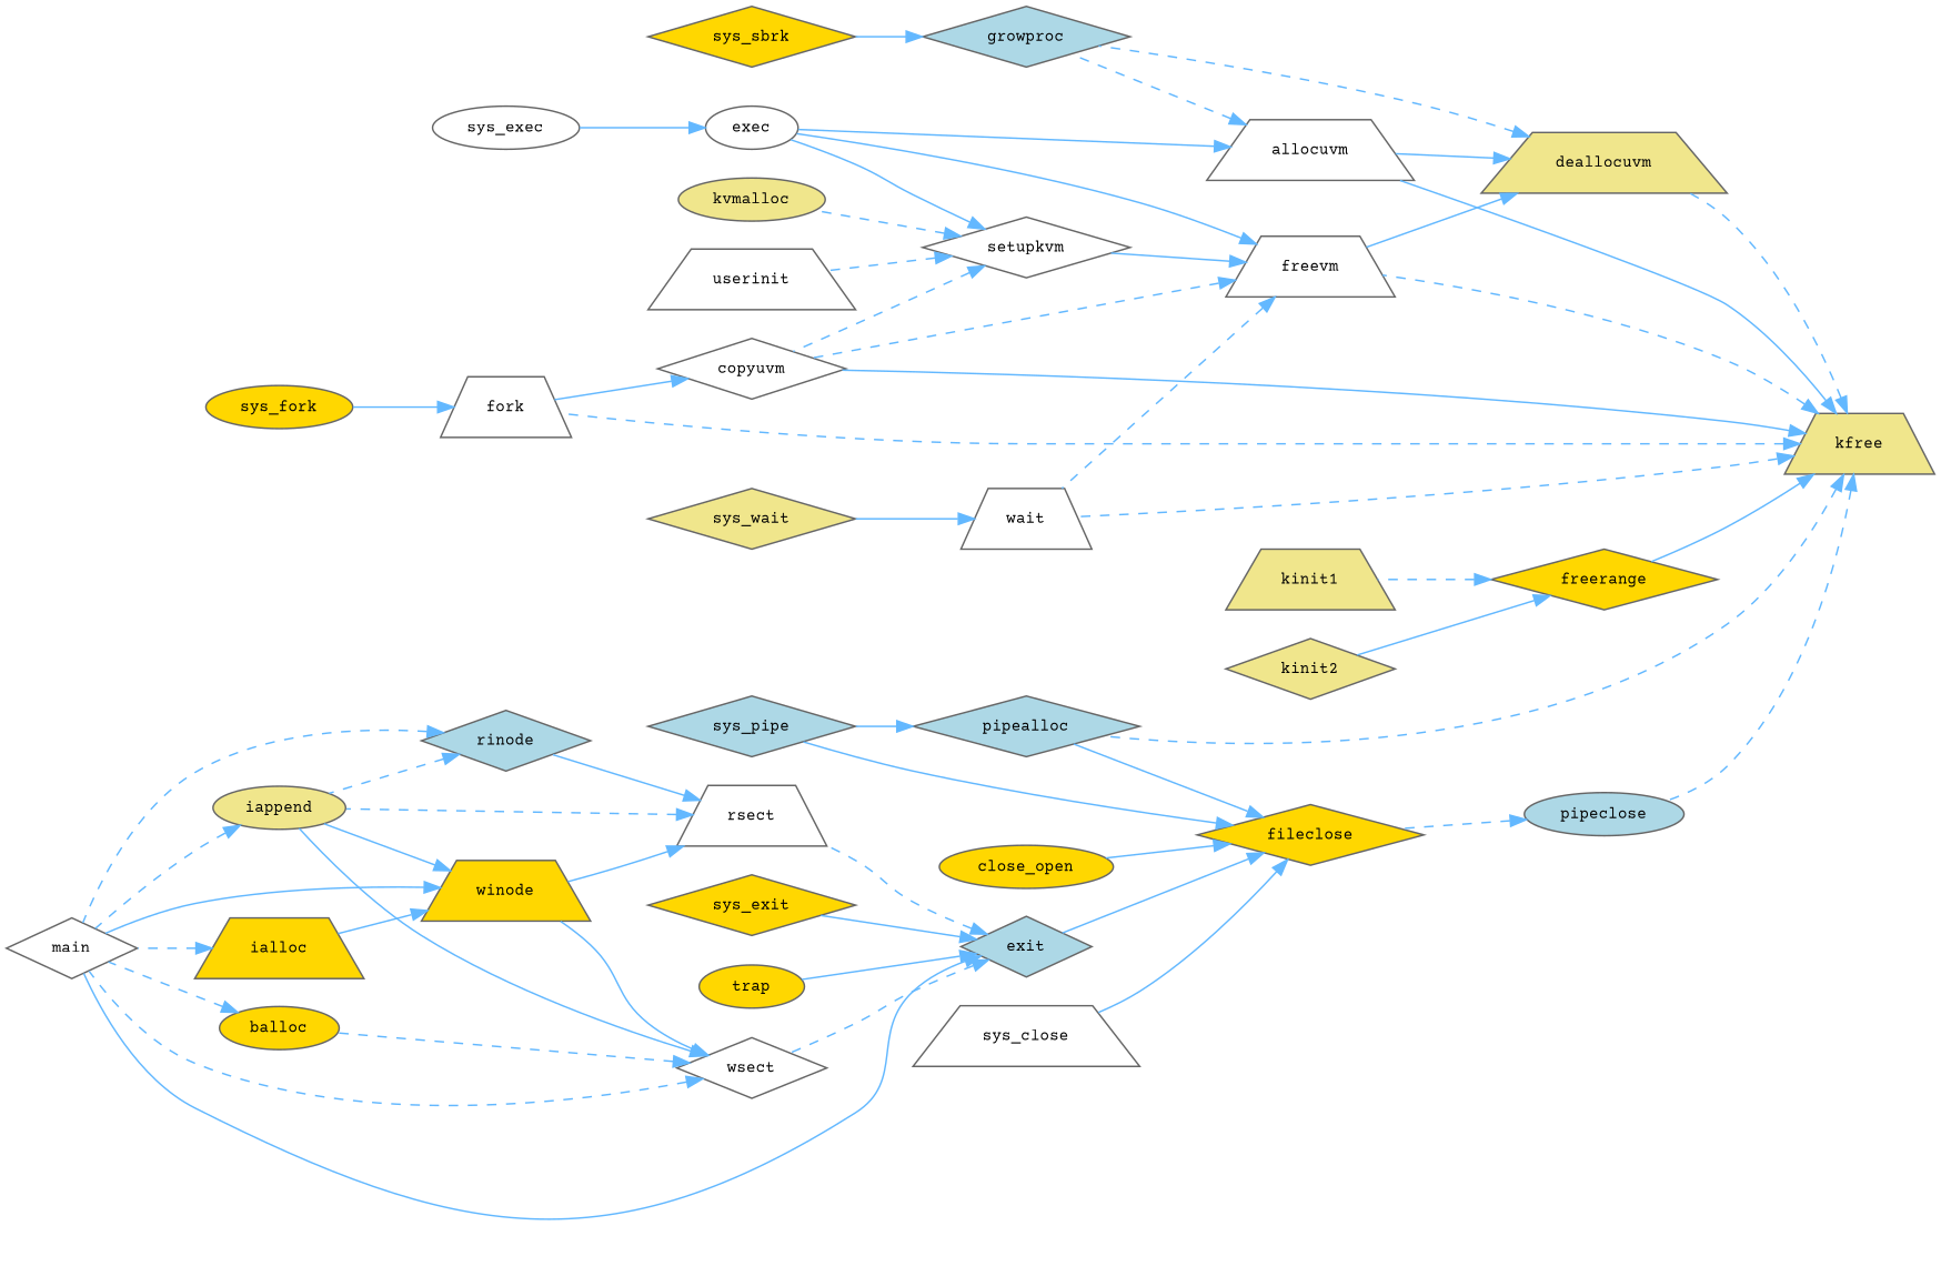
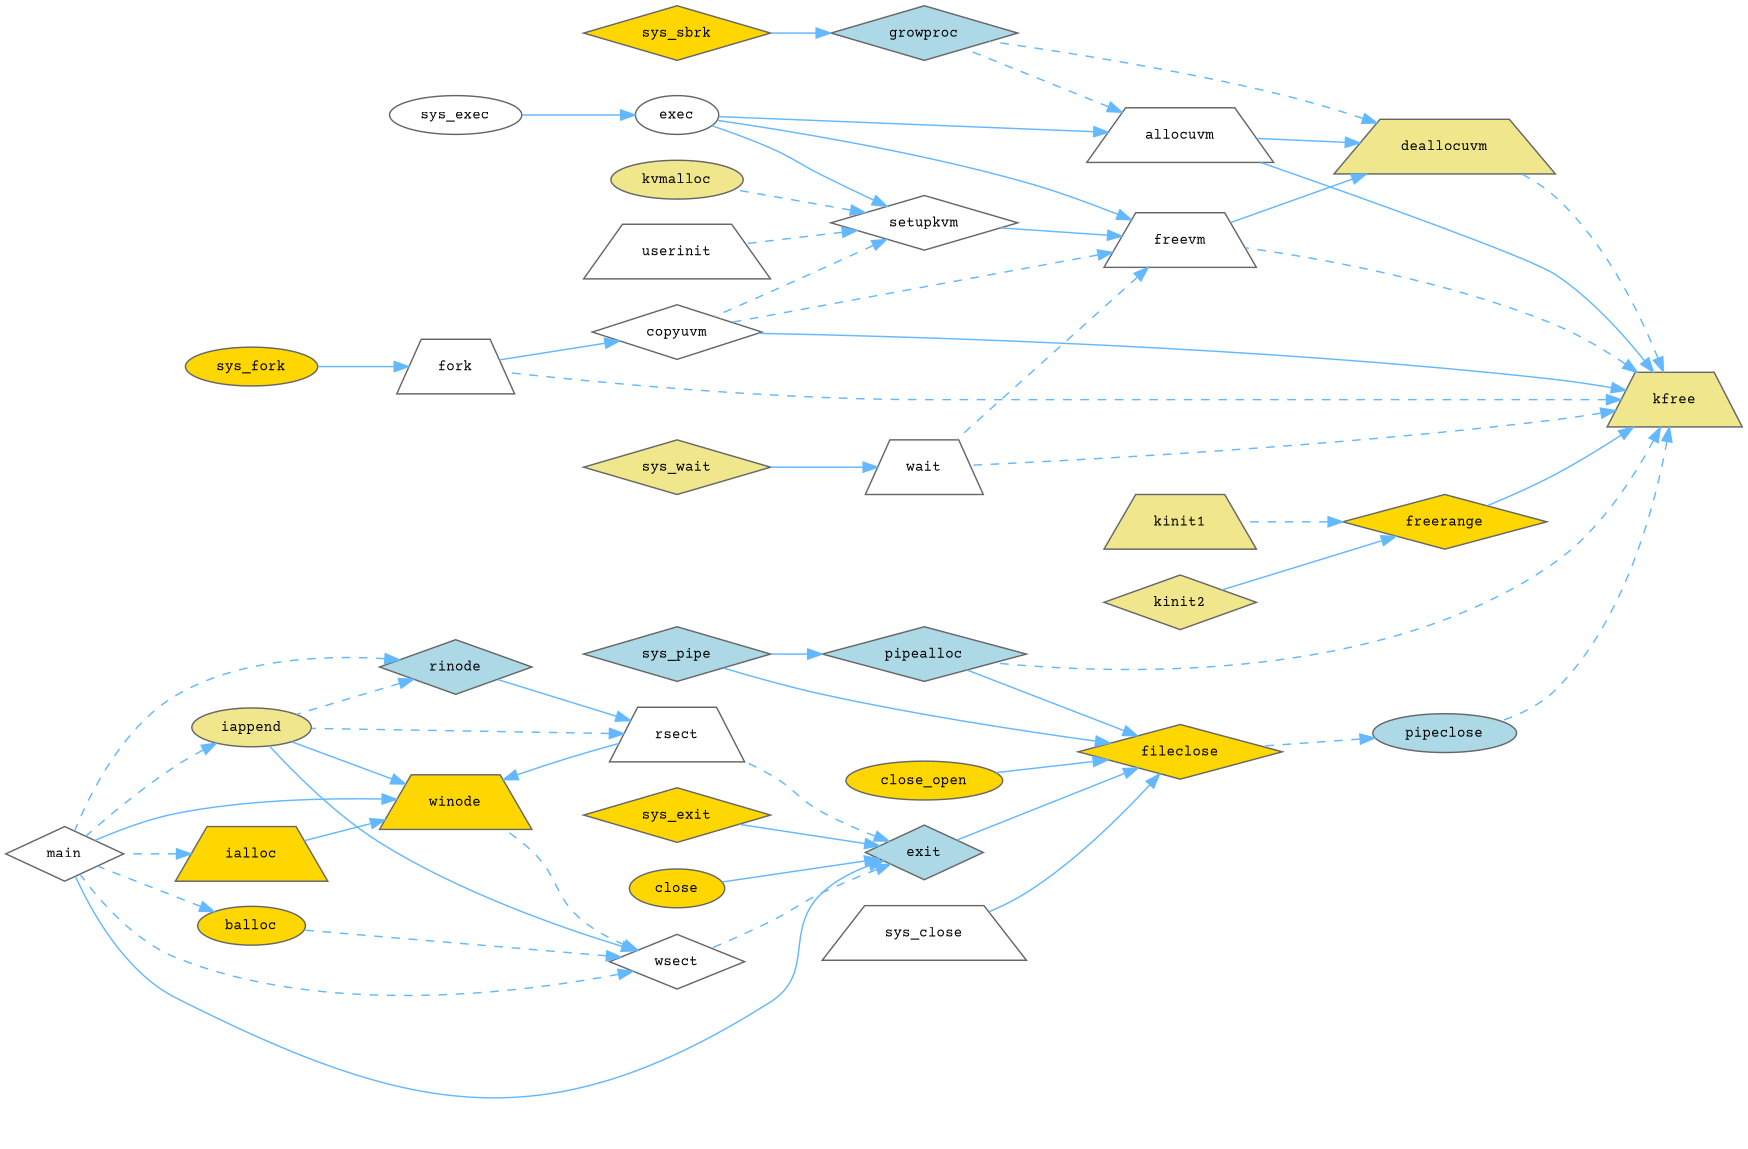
  digraph {
    fontname="Courier Prime"
    rankdir=RL
    node [color=grey40 fillcolor=white fontname="Courier Prime" fontsize=10 shape=diamond style=filled]
    edge [color=steelblue1 dir=back fontname="Courier Prime" fontsize=10 labelfontname=Helvetica labelfontsize=10 style=solid]
    n1 [color=gray40 fillcolor=khaki fontcolor=black height=0.2 label=kfree shape=trapezium width=0.4]
    n2 [height=0.2 label=allocuvm shape=trapezium width=0.4]
    n3 [height=0.2 label=copyuvm width=0.4]
    n4 [height=0.2 label=fork shape=trapezium width=0.4]
    n5 [fillcolor=khaki height=0.2 label=deallocuvm shape=trapezium width=0.4]
    n6 [height=0.2 label=freevm shape=trapezium width=0.4]
    n7 [height=0.2 label=wait shape=trapezium width=0.4]
    n8 [fillcolor=gold height=0.2 label=freerange width=0.4]
    n9 [fillcolor=lightblue height=0.2 label=pipealloc width=0.4]
    n10 [fillcolor=lightblue height=0.2 label=pipeclose shape=ellipse width=0.4]
    n11 [height=0.2 label=exec shape=ellipse width=0.4]
    n12 [fillcolor=lightblue height=0.2 label=growproc width=0.4]
    n13 [fillcolor=gold height=0.2 label=sys_fork shape=ellipse width=0.4]
    n14 [height=0.2 label=setupkvm width=0.4]
    n15 [fillcolor=khaki height=0.2 label=sys_wait width=0.4]
    n16 [fillcolor=khaki height=0.2 label=kinit1 shape=trapezium width=0.4]
    n17 [fillcolor=khaki height=0.2 label=kinit2 width=0.4]
    n18 [fillcolor=lightblue height=0.2 label=sys_pipe width=0.4]
    n19 [fillcolor=gold height=0.2 label=fileclose width=0.4]
    n20 [height=0.2 label=sys_exec shape=ellipse width=0.4]
    n21 [fillcolor=gold height=0.2 label=sys_sbrk width=0.4]
    n22 [fillcolor=khaki height=0.2 label=kvmalloc shape=ellipse width=0.4]
    n23 [height=0.2 label=userinit shape=trapezium width=0.4]
    n24 [fillcolor=lightblue height=0.2 label=exit width=0.4]
    n25 [height=0.2 label=sys_close shape=trapezium width=0.4]
    n26 [fillcolor=gold height=0.2 label=close_open shape=ellipse width=0.4]
    n27 [height=0.2 label=main width=0.4]
    n28 [height=0.2 label=rsect shape=trapezium width=0.4]
    n29 [fillcolor=gold height=0.2 label=sys_exit width=0.4]
-   n30 [fillcolor=gold height=0.2 label=trap shape=ellipse width=0.4]
+   n30 [fillcolor=gold height=0.2 label=close shape=ellipse width=0.4]
    n31 [height=0.2 label=wsect width=0.4]
    n32 [fillcolor=khaki height=0.2 label=iappend shape=ellipse width=0.4]
    n33 [fillcolor=lightblue height=0.2 label=rinode width=0.4]
    n34 [fillcolor=gold height=0.2 label=winode shape=trapezium width=0.4]
    n35 [fillcolor=gold height=0.2 label=balloc shape=ellipse width=0.4]
    n36 [fillcolor=gold height=0.2 label=ialloc shape=trapezium width=0.4]
    n1 -> n2
    n1 -> n3
    n1 -> n4 [style=dashed]
    n1 -> n5 [style=dashed]
    n1 -> n6 [style=dashed]
    n1 -> n7 [style=dashed]
    n1 -> n8
    n1 -> n9 [style=dashed]
    n1 -> n10 [style=dashed]
    n2 -> n11
    n2 -> n12 [style=dashed]
    n3 -> n4
    n4 -> n13
    n5 -> n2
    n5 -> n6
    n5 -> n12 [style=dashed]
    n6 -> n3 [style=dashed]
    n6 -> n7 [style=dashed]
    n6 -> n11
    n6 -> n14
    n7 -> n15
    n8 -> n16 [style=dashed]
    n8 -> n17
    n9 -> n18
    n10 -> n19 [style=dashed]
    n11 -> n20
    n12 -> n21
    n14 -> n3 [style=dashed]
    n14 -> n11
    n14 -> n22 [style=dashed]
    n14 -> n23 [style=dashed]
    n19 -> n9
    n19 -> n18
    n19 -> n24
    n19 -> n25
    n19 -> n26
    n24 -> n27
    n24 -> n28 [style=dashed]
    n24 -> n29
    n24 -> n30
    n24 -> n31 [style=dashed]
    n28 -> n32 [style=dashed]
    n28 -> n33
-   n28 -> n34
+   n34 -> n28
    n31 -> n27 [style=dashed]
    n31 -> n32
-   n31 -> n34
+   n31 -> n34 [style=dashed]
    n31 -> n35 [style=dashed]
    n32 -> n27 [style=dashed]
    n33 -> n27 [style=dashed]
    n33 -> n32 [style=dashed]
    n34 -> n27
    n34 -> n32
    n34 -> n36
    n35 -> n27 [style=dashed]
    n36 -> n27 [style=dashed]
  }
